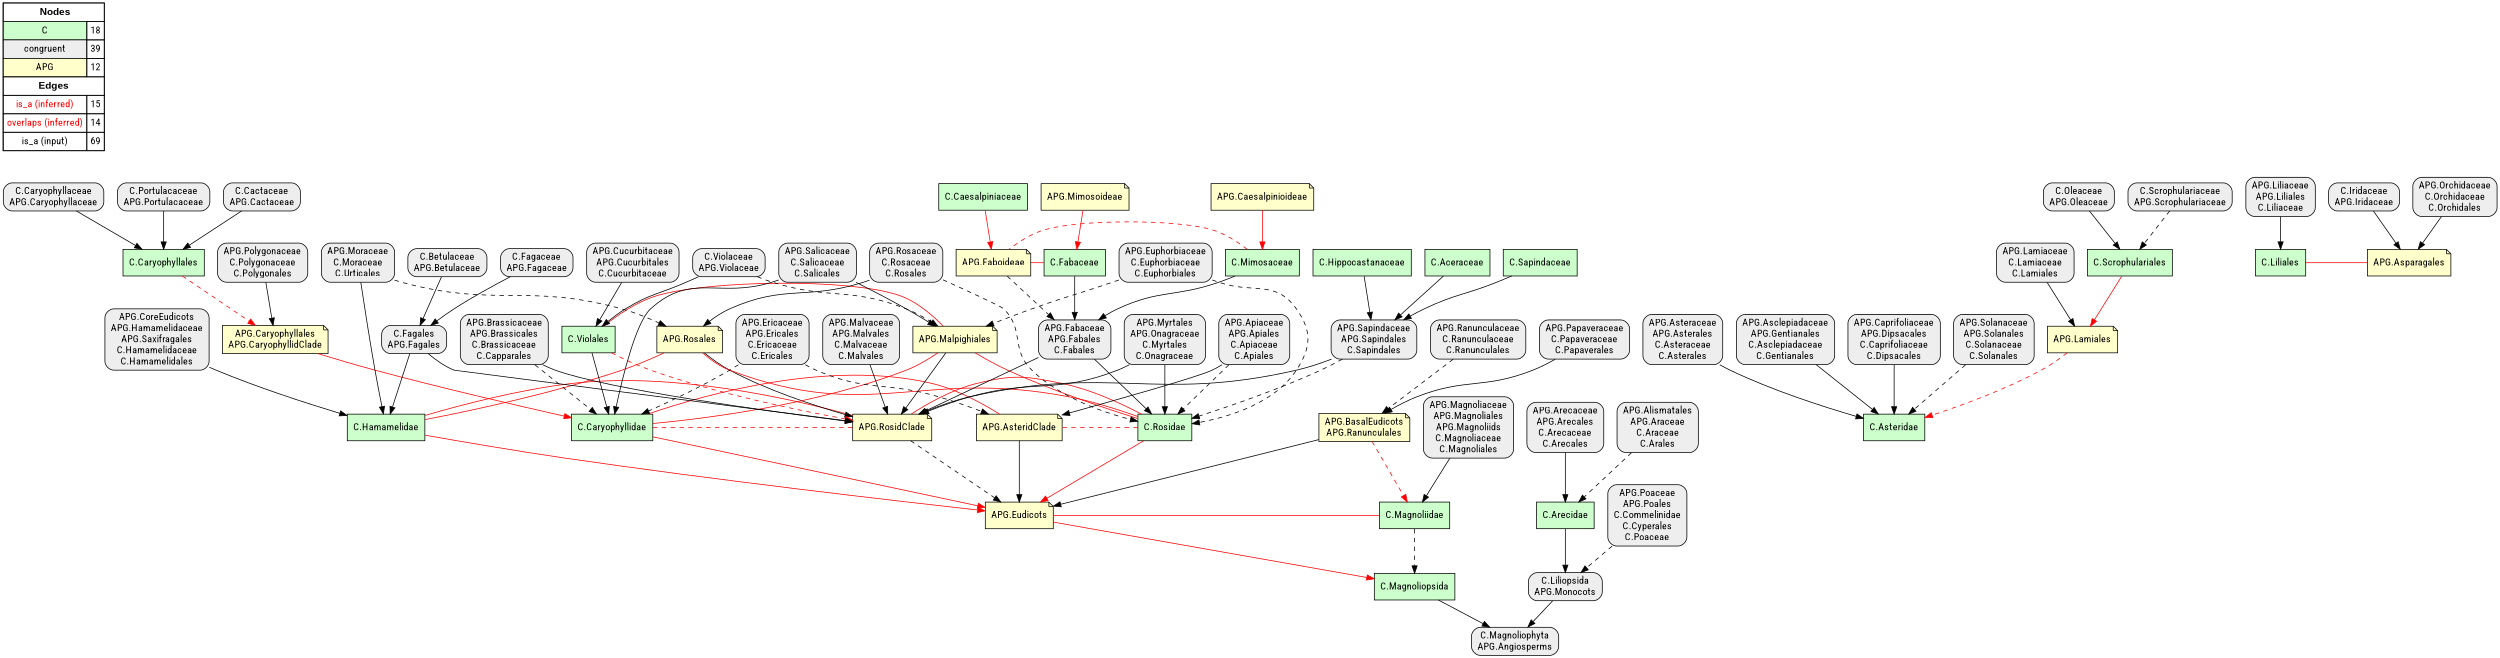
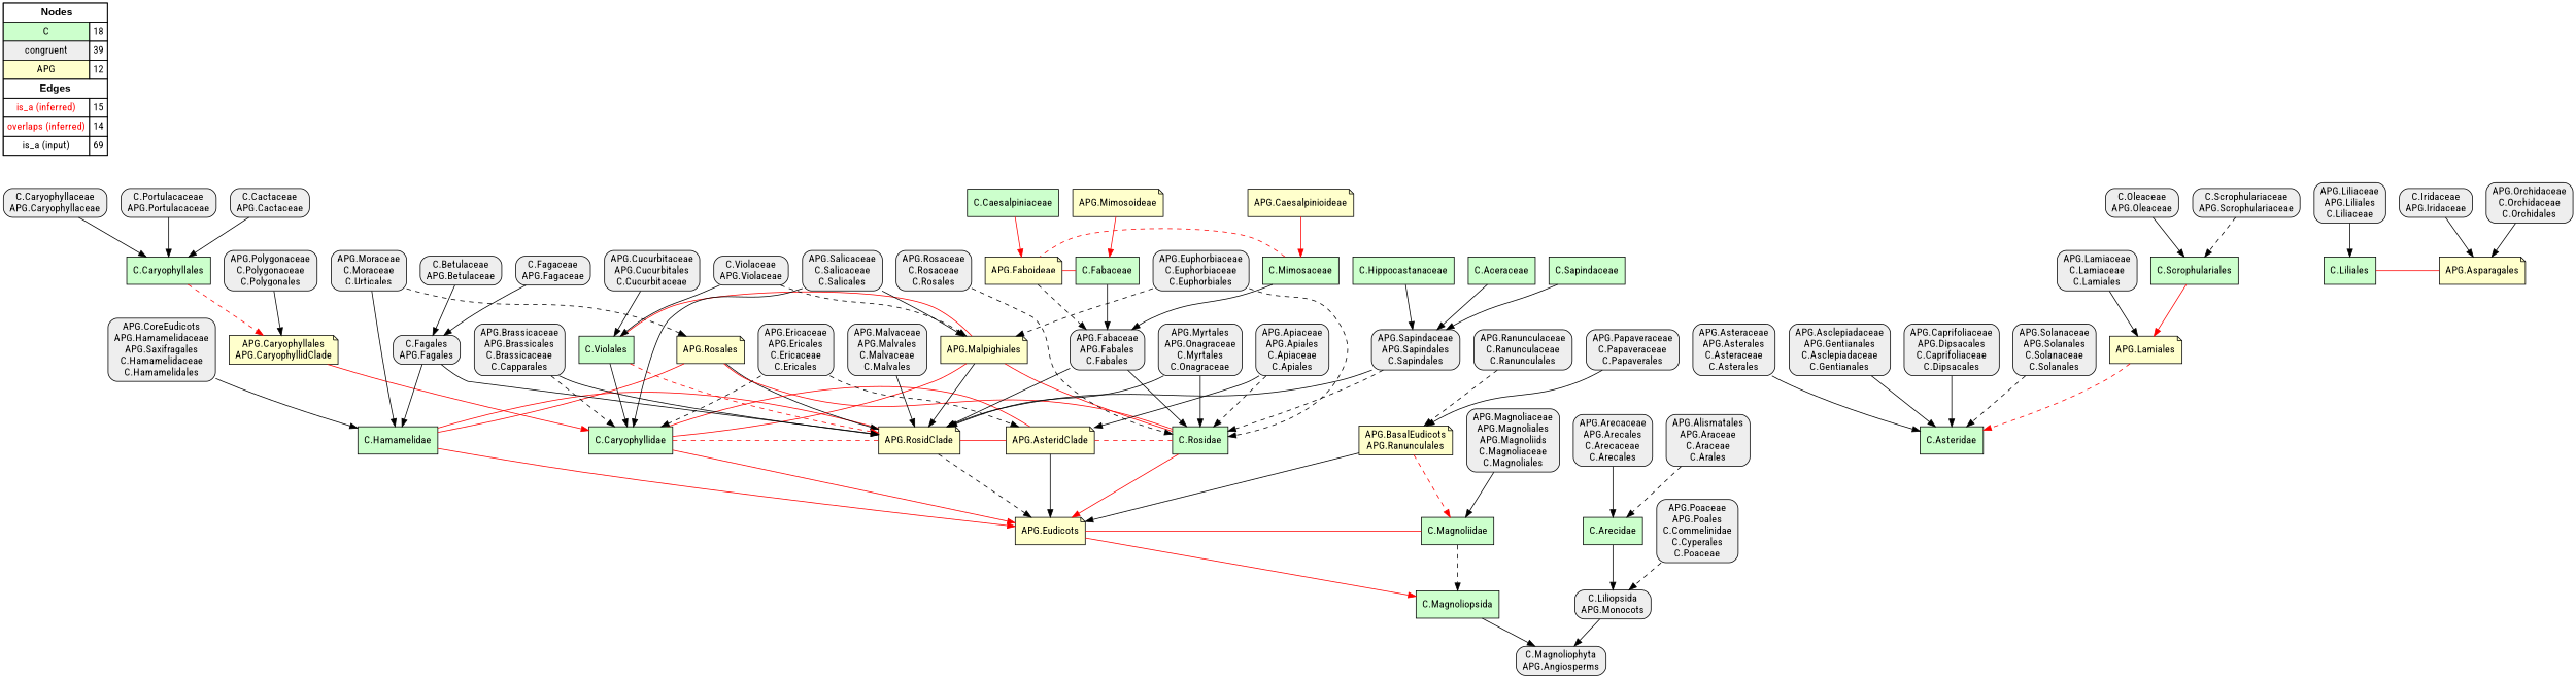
  digraph {
    fontname="Roboto Condensed"
    rankdir=TB
    node [fillcolor="#EEEEEE" fontname="Roboto Condensed" shape=box style="filled,rounded"]
    edge [arrowhead=normal color="#000000" constraint=true fontname="Roboto Condensed" penwidth=1 style=solid]
    n1 [fillcolor=white label=<   <TABLE BORDER="0" CELLBORDER="1" CELLSPACING="0" CELLPADDING="4">  <TR> <TD COLSPAN="2"><font face="Arial Black"> Nodes</font></TD> </TR>  <TR>   <TD bgcolor="#CCFFCC" fontname="helvetica">C</TD>   <TD>18</TD>   </TR>  <TR>   <TD bgcolor="#EEEEEE" fontname="helvetica">congruent</TD>   <TD>39</TD>   </TR>  <TR>   <TD bgcolor="#FFFFCC" fontname="helvetica">APG</TD>   <TD>12</TD>   </TR>  <TR> <TD COLSPAN="2"><font face = "Arial Black"> Edges </font></TD> </TR>  <TR>   <TD><font color ="#FF0000">is_a (inferred)</font></TD><TD>15</TD> </TR> <TR>   <TD><font color ="#FF0000">overlaps (inferred)</font></TD><TD>14</TD> </TR> <TR>   <TD><font color ="#000000">is_a (input)</font></TD><TD>69</TD> </TR> </TABLE>   > margin=0 style=filled]
    "C.Liliopsida\nAPG.Monocots"
    "C.Magnoliophyta\nAPG.Angiosperms"
    "C.Hamamelidae" [fillcolor="#CCFFCC" style=filled]
    "APG.Rosales" [fillcolor="#FFFFCC" shape=note style=filled]
    "APG.RosidClade" [fillcolor="#FFFFCC" shape=note style=filled]
    "APG.Eudicots" [fillcolor="#FFFFCC" shape=note style=filled]
    "C.Magnoliopsida" [fillcolor="#CCFFCC" style=filled]
    "C.Caryophyllidae" [fillcolor="#CCFFCC" style=filled]
    "APG.Malpighiales" [fillcolor="#FFFFCC" shape=note style=filled]
    "APG.AsteridClade" [fillcolor="#FFFFCC" shape=note style=filled]
    "C.Scrophulariales" [fillcolor="#CCFFCC" style=filled]
    "APG.Lamiales" [fillcolor="#FFFFCC" shape=note style=filled]
    "C.Asteridae" [fillcolor="#CCFFCC" style=filled]
    "C.Arecidae" [fillcolor="#CCFFCC" style=filled]
    "C.Rosidae" [fillcolor="#CCFFCC" style=filled]
    "C.Hippocastanaceae" [fillcolor="#CCFFCC" style=filled]
    "APG.Sapindaceae\nAPG.Sapindales\nC.Sapindales"
    "C.Violales" [fillcolor="#CCFFCC" style=filled]
    "C.Caryophyllales" [fillcolor="#CCFFCC" style=filled]
    "APG.Caryophyllales\nAPG.CaryophyllidClade" [fillcolor="#FFFFCC" shape=note style=filled]
    "C.Mimosaceae" [fillcolor="#CCFFCC" style=filled]
    "APG.Fabaceae\nAPG.Fabales\nC.Fabales"
    "APG.Faboideae" [fillcolor="#FFFFCC" shape=note style=filled]
    "C.Liliales" [fillcolor="#CCFFCC" style=filled]
    "APG.Asparagales" [fillcolor="#FFFFCC" shape=note style=filled]
    "C.Magnoliidae" [fillcolor="#CCFFCC" style=filled]
    "C.Fabaceae" [fillcolor="#CCFFCC" style=filled]
    "C.Caesalpiniaceae" [fillcolor="#CCFFCC" style=filled]
    "C.Aceraceae" [fillcolor="#CCFFCC" style=filled]
    "C.Sapindaceae" [fillcolor="#CCFFCC" style=filled]
    "APG.Poaceae\nAPG.Poales\nC.Commelinidae\nC.Cyperales\nC.Poaceae"
    "APG.Asteraceae\nAPG.Asterales\nC.Asteraceae\nC.Asterales"
    "C.Caryophyllaceae\nAPG.Caryophyllaceae"
    "APG.Magnoliaceae\nAPG.Magnoliales\nAPG.Magnoliids\nC.Magnoliaceae\nC.Magnoliales"
    "C.Fagaceae\nAPG.Fagaceae"
    "C.Fagales\nAPG.Fagales"
    "C.Iridaceae\nAPG.Iridaceae"
    "APG.Liliaceae\nAPG.Liliales\nC.Liliaceae"
    "APG.Orchidaceae\nC.Orchidaceae\nC.Orchidales"
    "APG.CoreEudicots\nAPG.Hamamelidaceae\nAPG.Saxifragales\nC.Hamamelidaceae\nC.Hamamelidales"
    "APG.Salicaceae\nC.Salicaceae\nC.Salicales"
    "C.Portulacaceae\nAPG.Portulacaceae"
    "APG.Myrtales\nAPG.Onagraceae\nC.Myrtales\nC.Onagraceae"
    "C.Cactaceae\nAPG.Cactaceae"
    "APG.Moraceae\nC.Moraceae\nC.Urticales"
    "APG.Asclepiadaceae\nAPG.Gentianales\nC.Asclepiadaceae\nC.Gentianales"
    "APG.Caprifoliaceae\nAPG.Dipsacales\nC.Caprifoliaceae\nC.Dipsacales"
    "APG.Solanaceae\nAPG.Solanales\nC.Solanaceae\nC.Solanales"
    "APG.Cucurbitaceae\nAPG.Cucurbitales\nC.Cucurbitaceae"
    "APG.Lamiaceae\nC.Lamiaceae\nC.Lamiales"
    "C.Betulaceae\nAPG.Betulaceae"
    "C.Oleaceae\nAPG.Oleaceae"
    "APG.Brassicaceae\nAPG.Brassicales\nC.Brassicaceae\nC.Capparales"
    "APG.Polygonaceae\nC.Polygonaceae\nC.Polygonales"
    "C.Violaceae\nAPG.Violaceae"
    "APG.Malvaceae\nAPG.Malvales\nC.Malvaceae\nC.Malvales"
    "APG.Rosaceae\nC.Rosaceae\nC.Rosales"
    "APG.Ericaceae\nAPG.Ericales\nC.Ericaceae\nC.Ericales"
    "APG.Alismatales\nAPG.Araceae\nC.Araceae\nC.Arales"
    "APG.Apiaceae\nAPG.Apiales\nC.Apiaceae\nC.Apiales"
    "APG.BasalEudicots\nAPG.Ranunculales" [fillcolor="#FFFFCC" shape=note style=filled]
    "APG.Papaveraceae\nC.Papaveraceae\nC.Papaverales"
    "APG.Ranunculaceae\nC.Ranunculaceae\nC.Ranunculales"
    "C.Scrophulariaceae\nAPG.Scrophulariaceae"
    "APG.Arecaceae\nAPG.Arecales\nC.Arecaceae\nC.Arecales"
    "APG.Euphorbiaceae\nC.Euphorbiaceae\nC.Euphorbiales"
    "APG.Mimosoideae" [fillcolor="#FFFFCC" shape=note style=filled]
    "APG.Caesalpinioideae" [fillcolor="#FFFFCC" shape=note style=filled]
    subgraph sub_1 {
      rank=source
      n1
    }
    "C.Liliopsida\nAPG.Monocots" -> "C.Magnoliophyta\nAPG.Angiosperms" [style=bold]
    "C.Hamamelidae" -> "APG.Rosales" [arrowhead=none color="#FF0000" constraint=false]
    "C.Hamamelidae" -> "APG.RosidClade" [arrowhead=none color="#FF0000" constraint=false]
    "C.Hamamelidae" -> "APG.Eudicots" [color="#FF0000"]
    "APG.Rosales" -> "APG.RosidClade" [style=bold]
    "APG.RosidClade" -> "APG.Eudicots" [style=dashed]
    "APG.Eudicots" -> "C.Magnoliopsida" [color="#FF0000" style=bold]
    "C.Magnoliopsida" -> "C.Magnoliophyta\nAPG.Angiosperms" [style=bold]
    "C.Caryophyllidae" -> "APG.RosidClade" [arrowhead=none color="#FF0000" constraint=false style=dashed]
    "C.Caryophyllidae" -> "APG.Eudicots" [color="#FF0000"]
    "C.Caryophyllidae" -> "APG.Malpighiales" [arrowhead=none color="#FF0000" constraint=false]
    "C.Caryophyllidae" -> "APG.AsteridClade" [arrowhead=none color="#FF0000" constraint=false style=bold]
    "APG.Malpighiales" -> "APG.RosidClade" [style=bold]
    "APG.AsteridClade" -> "APG.Eudicots" [style=bold]
    "C.Scrophulariales" -> "APG.Lamiales" [color="#FF0000"]
    "APG.Lamiales" -> "C.Asteridae" [color="#FF0000" style=dashed]
    "C.Arecidae" -> "C.Liliopsida\nAPG.Monocots"
    "C.Rosidae" -> "APG.Rosales" [arrowhead=none color="#FF0000" constraint=false]
-   "C.Rosidae" -> "APG.RosidClade" [arrowhead=none color="#FF0000" constraint=false]
+   "APG.AsteridClade" -> "APG.RosidClade" [arrowhead=none color="#FF0000" constraint=false]
    "C.Rosidae" -> "APG.Eudicots" [color="#FF0000" style=bold]
    "C.Rosidae" -> "APG.Malpighiales" [arrowhead=none color="#FF0000" constraint=false]
    "C.Rosidae" -> "APG.AsteridClade" [arrowhead=none color="#FF0000" constraint=false style=dashed]
    "C.Hippocastanaceae" -> "APG.Sapindaceae\nAPG.Sapindales\nC.Sapindales" [style=bold]
    "APG.Sapindaceae\nAPG.Sapindales\nC.Sapindales" -> "APG.RosidClade" [style=bold]
    "APG.Sapindaceae\nAPG.Sapindales\nC.Sapindales" -> "C.Rosidae" [style=dashed]
    "C.Violales" -> "APG.RosidClade" [color="#FF0000" style=dashed]
    "C.Violales" -> "C.Caryophyllidae"
    "C.Violales" -> "APG.Malpighiales" [arrowhead=none color="#FF0000" constraint=false]
    "C.Caryophyllales" -> "APG.Caryophyllales\nAPG.CaryophyllidClade" [color="#FF0000" style=dashed]
    "APG.Caryophyllales\nAPG.CaryophyllidClade" -> "C.Caryophyllidae" [color="#FF0000"]
    "C.Mimosaceae" -> "APG.Fabaceae\nAPG.Fabales\nC.Fabales"
    "C.Mimosaceae" -> "APG.Faboideae" [arrowhead=none color="#FF0000" constraint=false style=dashed]
    "APG.Fabaceae\nAPG.Fabales\nC.Fabales" -> "APG.RosidClade"
    "APG.Fabaceae\nAPG.Fabales\nC.Fabales" -> "C.Rosidae"
    "APG.Faboideae" -> "APG.Fabaceae\nAPG.Fabales\nC.Fabales" [style=dashed]
    "C.Liliales" -> "APG.Asparagales" [arrowhead=none color="#FF0000" constraint=false]
    "C.Magnoliidae" -> "APG.Eudicots" [arrowhead=none color="#FF0000" constraint=false]
    "C.Magnoliidae" -> "C.Magnoliopsida" [style=dashed]
    "C.Fabaceae" -> "APG.Fabaceae\nAPG.Fabales\nC.Fabales" [style=bold]
    "C.Fabaceae" -> "APG.Faboideae" [arrowhead=none color="#FF0000" constraint=false]
    "C.Caesalpiniaceae" -> "APG.Faboideae" [color="#FF0000"]
    "C.Aceraceae" -> "APG.Sapindaceae\nAPG.Sapindales\nC.Sapindales" [style=bold]
    "C.Sapindaceae" -> "APG.Sapindaceae\nAPG.Sapindales\nC.Sapindales"
    "APG.Poaceae\nAPG.Poales\nC.Commelinidae\nC.Cyperales\nC.Poaceae" -> "C.Liliopsida\nAPG.Monocots" [style=dashed]
    "APG.Asteraceae\nAPG.Asterales\nC.Asteraceae\nC.Asterales" -> "C.Asteridae" [style=bold]
    "C.Caryophyllaceae\nAPG.Caryophyllaceae" -> "C.Caryophyllales"
    "APG.Magnoliaceae\nAPG.Magnoliales\nAPG.Magnoliids\nC.Magnoliaceae\nC.Magnoliales" -> "C.Magnoliidae"
    "C.Fagaceae\nAPG.Fagaceae" -> "C.Fagales\nAPG.Fagales"
    "C.Fagales\nAPG.Fagales" -> "C.Hamamelidae"
    "C.Fagales\nAPG.Fagales" -> "APG.RosidClade" [style=bold]
    "C.Iridaceae\nAPG.Iridaceae" -> "APG.Asparagales" [style=bold]
    "APG.Liliaceae\nAPG.Liliales\nC.Liliaceae" -> "C.Liliales"
    "APG.Orchidaceae\nC.Orchidaceae\nC.Orchidales" -> "APG.Asparagales" [style=bold]
    "APG.CoreEudicots\nAPG.Hamamelidaceae\nAPG.Saxifragales\nC.Hamamelidaceae\nC.Hamamelidales" -> "C.Hamamelidae"
    "APG.Salicaceae\nC.Salicaceae\nC.Salicales" -> "C.Caryophyllidae" [style=bold]
    "APG.Salicaceae\nC.Salicaceae\nC.Salicales" -> "APG.Malpighiales"
    "C.Portulacaceae\nAPG.Portulacaceae" -> "C.Caryophyllales"
    "APG.Myrtales\nAPG.Onagraceae\nC.Myrtales\nC.Onagraceae" -> "APG.RosidClade" [style=bold]
    "APG.Myrtales\nAPG.Onagraceae\nC.Myrtales\nC.Onagraceae" -> "C.Rosidae"
    "C.Cactaceae\nAPG.Cactaceae" -> "C.Caryophyllales"
    "APG.Moraceae\nC.Moraceae\nC.Urticales" -> "C.Hamamelidae"
    "APG.Moraceae\nC.Moraceae\nC.Urticales" -> "APG.Rosales" [style=dashed]
    "APG.Asclepiadaceae\nAPG.Gentianales\nC.Asclepiadaceae\nC.Gentianales" -> "C.Asteridae"
    "APG.Caprifoliaceae\nAPG.Dipsacales\nC.Caprifoliaceae\nC.Dipsacales" -> "C.Asteridae"
    "APG.Solanaceae\nAPG.Solanales\nC.Solanaceae\nC.Solanales" -> "C.Asteridae" [style=dashed]
    "APG.Cucurbitaceae\nAPG.Cucurbitales\nC.Cucurbitaceae" -> "C.Violales"
    "APG.Lamiaceae\nC.Lamiaceae\nC.Lamiales" -> "APG.Lamiales"
    "C.Betulaceae\nAPG.Betulaceae" -> "C.Fagales\nAPG.Fagales"
    "C.Oleaceae\nAPG.Oleaceae" -> "C.Scrophulariales" [style=bold]
    "APG.Brassicaceae\nAPG.Brassicales\nC.Brassicaceae\nC.Capparales" -> "APG.RosidClade" [style=bold]
    "APG.Brassicaceae\nAPG.Brassicales\nC.Brassicaceae\nC.Capparales" -> "C.Caryophyllidae" [style=dashed]
    "APG.Polygonaceae\nC.Polygonaceae\nC.Polygonales" -> "APG.Caryophyllales\nAPG.CaryophyllidClade"
    "C.Violaceae\nAPG.Violaceae" -> "APG.Malpighiales" [style=dashed]
    "C.Violaceae\nAPG.Violaceae" -> "C.Violales" [style=bold]
    "APG.Malvaceae\nAPG.Malvales\nC.Malvaceae\nC.Malvales" -> "APG.RosidClade"
-   "APG.Rosaceae\nC.Rosaceae\nC.Rosales" -> "APG.Rosales" [style=bold]
    "APG.Rosaceae\nC.Rosaceae\nC.Rosales" -> "C.Rosidae" [style=dashed]
    "APG.Ericaceae\nAPG.Ericales\nC.Ericaceae\nC.Ericales" -> "C.Caryophyllidae" [style=dashed]
    "APG.Ericaceae\nAPG.Ericales\nC.Ericaceae\nC.Ericales" -> "APG.AsteridClade" [style=dashed]
    "APG.Alismatales\nAPG.Araceae\nC.Araceae\nC.Arales" -> "C.Arecidae" [style=dashed]
    "APG.Apiaceae\nAPG.Apiales\nC.Apiaceae\nC.Apiales" -> "APG.AsteridClade"
    "APG.Apiaceae\nAPG.Apiales\nC.Apiaceae\nC.Apiales" -> "C.Rosidae" [style=dashed]
    "APG.BasalEudicots\nAPG.Ranunculales" -> "APG.Eudicots"
    "APG.BasalEudicots\nAPG.Ranunculales" -> "C.Magnoliidae" [color="#FF0000" style=dashed]
    "APG.Papaveraceae\nC.Papaveraceae\nC.Papaverales" -> "APG.BasalEudicots\nAPG.Ranunculales" [style=bold]
    "APG.Ranunculaceae\nC.Ranunculaceae\nC.Ranunculales" -> "APG.BasalEudicots\nAPG.Ranunculales" [style=dashed]
    "C.Scrophulariaceae\nAPG.Scrophulariaceae" -> "C.Scrophulariales" [style=dashed]
    "APG.Arecaceae\nAPG.Arecales\nC.Arecaceae\nC.Arecales" -> "C.Arecidae"
    "APG.Euphorbiaceae\nC.Euphorbiaceae\nC.Euphorbiales" -> "APG.Malpighiales" [style=dashed]
    "APG.Euphorbiaceae\nC.Euphorbiaceae\nC.Euphorbiales" -> "C.Rosidae" [style=dashed]
    "APG.Mimosoideae" -> "C.Fabaceae" [color="#FF0000" style=bold]
    "APG.Caesalpinioideae" -> "C.Mimosaceae" [color="#FF0000"]
  }
